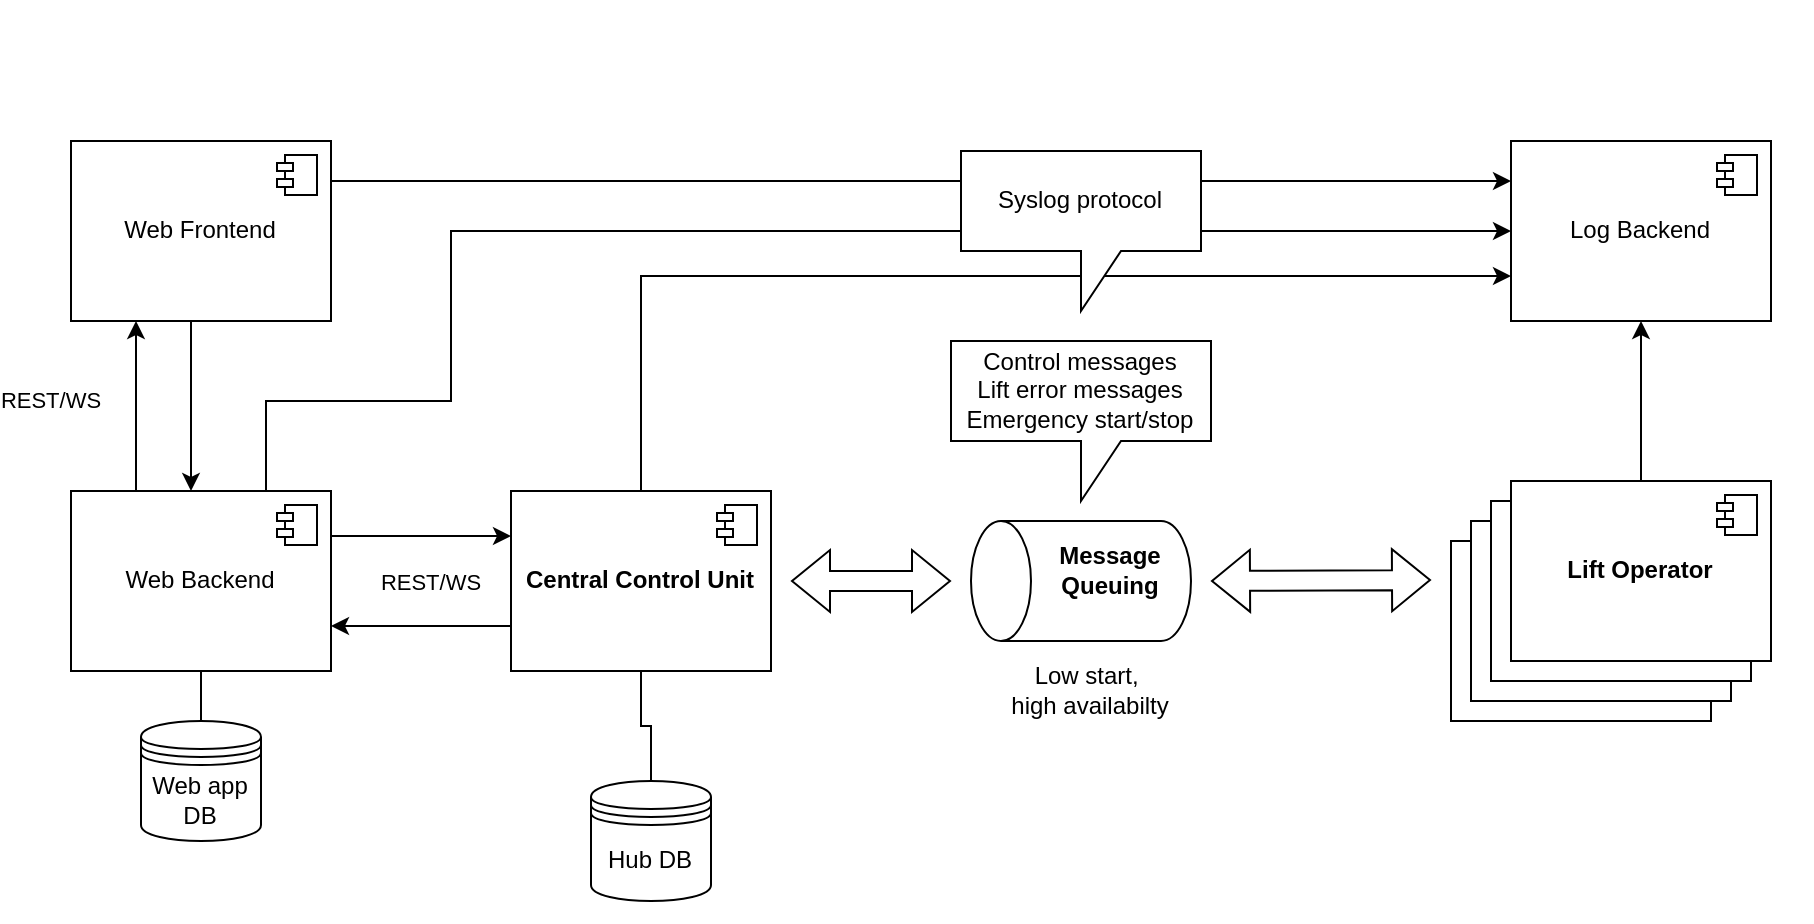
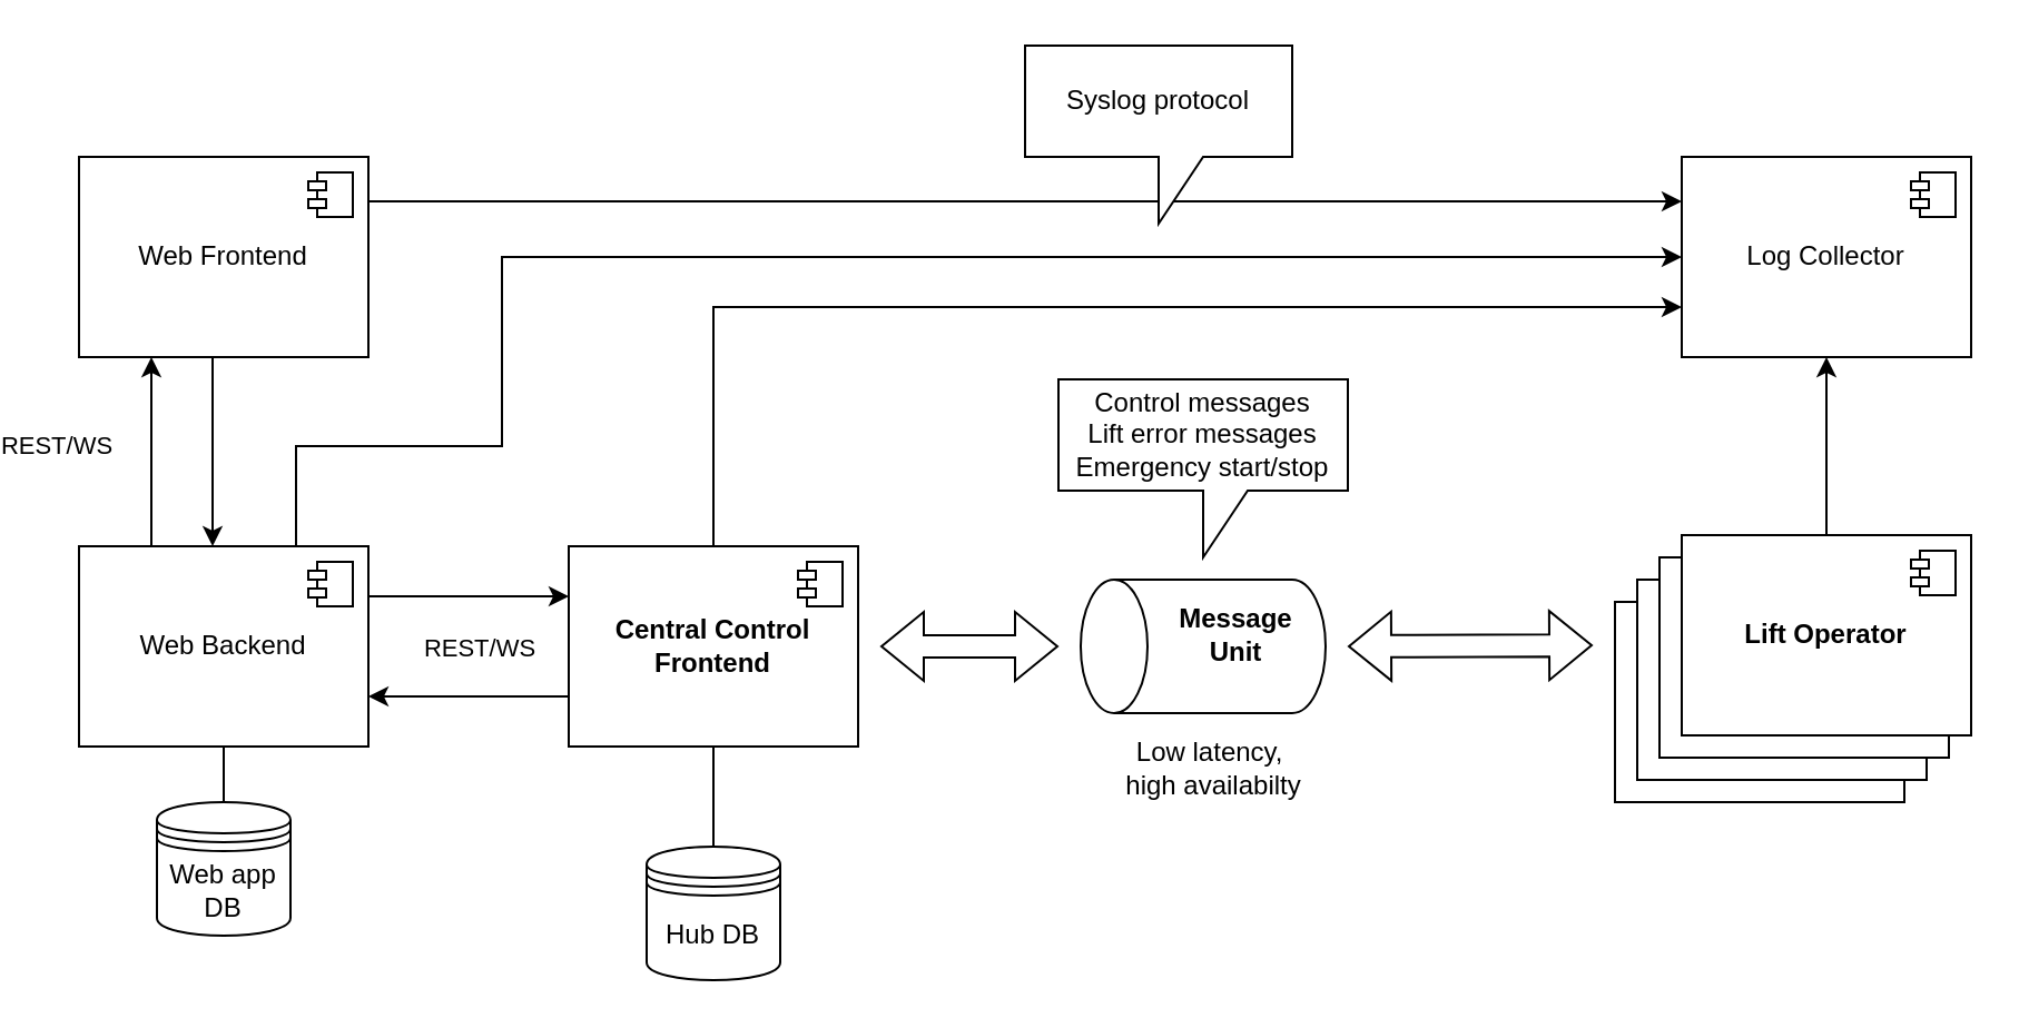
  <mxCell id="0" />
  <mxCell id="1" parent="0" />
  <mxCell id="2" value="&lt;b&gt;Lift Operator&lt;br&gt;&lt;/b&gt;" style="html=1;dropTarget=0;whiteSpace=wrap;" parent="1" vertex="1"><mxGeometry x="710" y="270" width="130" height="90" as="geometry" /></mxCell>
  <mxCell id="3" value="" style="shape=module;jettyWidth=8;jettyHeight=4;" parent="2" vertex="1"><mxGeometry x="1" width="20" height="20" relative="1" as="geometry"><mxPoint x="-27" y="7" as="offset" /></mxGeometry></mxCell>
  <mxCell id="4" value="&lt;b&gt;Lift Operator&lt;br&gt;&lt;/b&gt;" style="html=1;dropTarget=0;whiteSpace=wrap;" parent="1" vertex="1"><mxGeometry x="720" y="260" width="130" height="90" as="geometry" /></mxCell>
  <mxCell id="5" value="" style="shape=module;jettyWidth=8;jettyHeight=4;" parent="4" vertex="1"><mxGeometry x="1" width="20" height="20" relative="1" as="geometry"><mxPoint x="-27" y="7" as="offset" /></mxGeometry></mxCell>
  <mxCell id="6" value="&lt;b&gt;Lift Operator&lt;br&gt;&lt;/b&gt;" style="html=1;dropTarget=0;whiteSpace=wrap;" parent="1" vertex="1"><mxGeometry x="730" y="250" width="130" height="90" as="geometry" /></mxCell>
  <mxCell id="7" value="" style="shape=module;jettyWidth=8;jettyHeight=4;" parent="6" vertex="1"><mxGeometry x="1" width="20" height="20" relative="1" as="geometry"><mxPoint x="-27" y="7" as="offset" /></mxGeometry></mxCell>
  <mxCell id="8" style="edgeStyle=orthogonalEdgeStyle;rounded=0;orthogonalLoop=1;jettySize=auto;html=1;exitX=0.5;exitY=0;exitDx=0;exitDy=0;entryX=0.5;entryY=1;entryDx=0;entryDy=0;" parent="1" source="9" target="34" edge="1"><mxGeometry relative="1" as="geometry" /></mxCell>
  <mxCell id="9" value="&lt;b&gt;Lift Operator&lt;br&gt;&lt;/b&gt;" style="html=1;dropTarget=0;whiteSpace=wrap;" parent="1" vertex="1"><mxGeometry x="740" y="240" width="130" height="90" as="geometry" /></mxCell>
  <mxCell id="10" value="" style="shape=module;jettyWidth=8;jettyHeight=4;" parent="9" vertex="1"><mxGeometry x="1" width="20" height="20" relative="1" as="geometry"><mxPoint x="-27" y="7" as="offset" /></mxGeometry></mxCell>
  <mxCell id="11" style="edgeStyle=orthogonalEdgeStyle;rounded=0;orthogonalLoop=1;jettySize=auto;html=1;exitX=0;exitY=0.75;exitDx=0;exitDy=0;entryX=1;entryY=0.75;entryDx=0;entryDy=0;" parent="1" source="14" target="26" edge="1"><mxGeometry relative="1" as="geometry" /></mxCell>
  <mxCell id="12" style="edgeStyle=orthogonalEdgeStyle;rounded=0;orthogonalLoop=1;jettySize=auto;html=1;exitX=0.5;exitY=1;exitDx=0;exitDy=0;entryX=0.5;entryY=0;entryDx=0;entryDy=0;endArrow=none;endFill=0;" parent="1" source="14" target="33" edge="1"><mxGeometry relative="1" as="geometry" /></mxCell>
  <mxCell id="13" style="edgeStyle=orthogonalEdgeStyle;rounded=0;orthogonalLoop=1;jettySize=auto;html=1;exitX=0.5;exitY=0;exitDx=0;exitDy=0;entryX=0;entryY=0.75;entryDx=0;entryDy=0;" parent="1" source="14" target="34" edge="1"><mxGeometry relative="1" as="geometry" /></mxCell>
- <mxCell id="14" value="&lt;div&gt;&lt;b&gt;Central Control Unit&lt;br&gt;&lt;/b&gt;&lt;/div&gt;" style="html=1;dropTarget=0;whiteSpace=wrap;" parent="1" vertex="1"><mxGeometry x="240" y="245" width="130" height="90" as="geometry" /></mxCell>
+ <mxCell id="14" value="&lt;div&gt;&lt;b&gt;Central Control Frontend&lt;br&gt;&lt;/b&gt;&lt;/div&gt;" style="html=1;dropTarget=0;whiteSpace=wrap;" parent="1" vertex="1"><mxGeometry x="240" y="245" width="130" height="90" as="geometry" /></mxCell>
  <mxCell id="15" value="" style="shape=module;jettyWidth=8;jettyHeight=4;" parent="14" vertex="1"><mxGeometry x="1" width="20" height="20" relative="1" as="geometry"><mxPoint x="-27" y="7" as="offset" /></mxGeometry></mxCell>
  <mxCell id="16" value="" style="shape=cylinder3;whiteSpace=wrap;html=1;boundedLbl=1;backgroundOutline=1;size=15;rotation=-90;" parent="1" vertex="1"><mxGeometry x="495" y="235" width="60" height="110" as="geometry" /></mxCell>
  <mxCell id="17" value="" style="shape=flexArrow;endArrow=classic;startArrow=classic;html=1;rounded=0;" parent="1" edge="1"><mxGeometry width="100" height="100" relative="1" as="geometry"><mxPoint x="590" y="290" as="sourcePoint" /><mxPoint x="700" y="289.5" as="targetPoint" /></mxGeometry></mxCell>
  <mxCell id="18" value="" style="shape=flexArrow;endArrow=classic;startArrow=classic;html=1;rounded=0;" parent="1" edge="1"><mxGeometry width="100" height="100" relative="1" as="geometry"><mxPoint x="380" y="290" as="sourcePoint" /><mxPoint x="460" y="290" as="targetPoint" /></mxGeometry></mxCell>
- <mxCell id="19" value="&lt;b&gt;Message Queuing&lt;br&gt;&lt;/b&gt;" style="text;html=1;strokeColor=none;fillColor=none;align=center;verticalAlign=middle;whiteSpace=wrap;rounded=0;" parent="1" vertex="1"><mxGeometry x="505" y="270" width="70" height="30" as="geometry" /></mxCell>
- <mxCell id="20" value="&lt;div&gt;Low start,&amp;nbsp;&lt;/div&gt;&lt;div&gt;high availabilty&lt;/div&gt;" style="text;html=1;strokeColor=none;fillColor=none;align=center;verticalAlign=middle;whiteSpace=wrap;rounded=0;" parent="1" vertex="1"><mxGeometry x="480" y="330" width="100" height="30" as="geometry" /></mxCell>
+ <mxCell id="19" value="&lt;b&gt;Message Unit&lt;br&gt;&lt;/b&gt;" style="text;html=1;strokeColor=none;fillColor=none;align=center;verticalAlign=middle;whiteSpace=wrap;rounded=0;" parent="1" vertex="1"><mxGeometry x="505" y="270" width="70" height="30" as="geometry" /></mxCell>
+ <mxCell id="20" value="&lt;div&gt;Low latency,&amp;nbsp;&lt;/div&gt;&lt;div&gt;high availabilty&lt;/div&gt;" style="text;html=1;strokeColor=none;fillColor=none;align=center;verticalAlign=middle;whiteSpace=wrap;rounded=0;" parent="1" vertex="1"><mxGeometry x="480" y="330" width="100" height="30" as="geometry" /></mxCell>
  <mxCell id="21" value="&lt;div&gt;Control messages&lt;/div&gt;&lt;div&gt;Lift error messages&lt;/div&gt;&lt;div&gt;Emergency start/stop&lt;br&gt;&lt;/div&gt;" style="shape=callout;whiteSpace=wrap;html=1;perimeter=calloutPerimeter;" parent="1" vertex="1"><mxGeometry x="460" y="170" width="130" height="80" as="geometry" /></mxCell>
  <mxCell id="22" value="REST/WS" style="edgeStyle=orthogonalEdgeStyle;rounded=0;orthogonalLoop=1;jettySize=auto;html=1;exitX=1;exitY=0.25;exitDx=0;exitDy=0;entryX=0;entryY=0.25;entryDx=0;entryDy=0;" parent="1" source="26" target="14" edge="1"><mxGeometry x="0.111" y="-22" relative="1" as="geometry"><mxPoint y="1" as="offset" /></mxGeometry></mxCell>
  <mxCell id="23" style="edgeStyle=orthogonalEdgeStyle;rounded=0;orthogonalLoop=1;jettySize=auto;html=1;exitX=0.25;exitY=0;exitDx=0;exitDy=0;entryX=0.25;entryY=1;entryDx=0;entryDy=0;" parent="1" source="26" target="30" edge="1"><mxGeometry relative="1" as="geometry" /></mxCell>
  <mxCell id="24" style="edgeStyle=orthogonalEdgeStyle;rounded=0;orthogonalLoop=1;jettySize=auto;html=1;exitX=0.5;exitY=1;exitDx=0;exitDy=0;entryX=0.5;entryY=0;entryDx=0;entryDy=0;endArrow=none;endFill=0;" parent="1" source="26" target="32" edge="1"><mxGeometry relative="1" as="geometry" /></mxCell>
  <mxCell id="25" style="edgeStyle=orthogonalEdgeStyle;rounded=0;orthogonalLoop=1;jettySize=auto;html=1;exitX=0.75;exitY=0;exitDx=0;exitDy=0;entryX=0;entryY=0.5;entryDx=0;entryDy=0;" parent="1" source="26" target="34" edge="1"><mxGeometry relative="1" as="geometry"><Array as="points"><mxPoint x="118" y="200" /><mxPoint x="210" y="200" /><mxPoint x="210" y="115" /></Array></mxGeometry></mxCell>
  <mxCell id="26" value="Web Backend" style="html=1;dropTarget=0;whiteSpace=wrap;" parent="1" vertex="1"><mxGeometry x="20" y="245" width="130" height="90" as="geometry" /></mxCell>
  <mxCell id="27" value="" style="shape=module;jettyWidth=8;jettyHeight=4;" parent="26" vertex="1"><mxGeometry x="1" width="20" height="20" relative="1" as="geometry"><mxPoint x="-27" y="7" as="offset" /></mxGeometry></mxCell>
  <mxCell id="28" value="REST/WS" style="edgeStyle=orthogonalEdgeStyle;rounded=0;orthogonalLoop=1;jettySize=auto;html=1;exitX=0.5;exitY=1;exitDx=0;exitDy=0;" parent="1" source="30" edge="1"><mxGeometry y="-70" relative="1" as="geometry"><mxPoint y="245" as="targetPoint" x="80" /><Array as="points"><mxPoint y="160" x="80" /><mxPoint y="245" x="80" /></Array><mxPoint as="offset" /></mxGeometry></mxCell>
  <mxCell id="29" style="edgeStyle=orthogonalEdgeStyle;rounded=0;orthogonalLoop=1;jettySize=auto;html=1;exitX=1;exitY=0.5;exitDx=0;exitDy=0;entryX=0;entryY=0.5;entryDx=0;entryDy=0;" parent="1" edge="1"><mxGeometry relative="1" as="geometry"><mxPoint x="150" y="90" as="sourcePoint" /><mxPoint x="740" y="90" as="targetPoint" /></mxGeometry></mxCell>
  <mxCell id="30" value="Web Frontend" style="html=1;dropTarget=0;whiteSpace=wrap;" parent="1" vertex="1"><mxGeometry x="20" y="70" width="130" height="90" as="geometry" /></mxCell>
  <mxCell id="31" value="" style="shape=module;jettyWidth=8;jettyHeight=4;" parent="30" vertex="1"><mxGeometry x="1" width="20" height="20" relative="1" as="geometry"><mxPoint x="-27" y="7" as="offset" /></mxGeometry></mxCell>
  <mxCell id="32" value="Web app DB" style="shape=datastore;whiteSpace=wrap;html=1;" parent="1" vertex="1"><mxGeometry x="55" y="360" width="60" height="60" as="geometry" /></mxCell>
- <mxCell id="33" value="Hub DB" style="shape=datastore;whiteSpace=wrap;html=1;" parent="1" vertex="1"><mxGeometry x="280" y="390" width="60" height="60" as="geometry" /></mxCell>
- <mxCell id="34" value="Log Backend" style="html=1;dropTarget=0;whiteSpace=wrap;" parent="1" vertex="1"><mxGeometry x="740" y="70" width="130" height="90" as="geometry" /></mxCell>
+ <mxCell id="33" value="Hub DB" style="shape=datastore;whiteSpace=wrap;html=1;" parent="1" vertex="1"><mxGeometry x="275" y="380" width="60" height="60" as="geometry" /></mxCell>
+ <mxCell id="34" value="Log Collector" style="html=1;dropTarget=0;whiteSpace=wrap;" parent="1" vertex="1"><mxGeometry x="740" y="70" width="130" height="90" as="geometry" /></mxCell>
  <mxCell id="35" value="" style="shape=module;jettyWidth=8;jettyHeight=4;" parent="34" vertex="1"><mxGeometry x="1" width="20" height="20" relative="1" as="geometry"><mxPoint x="-27" y="7" as="offset" /></mxGeometry></mxCell>
- <mxCell id="36" value="Syslog protocol" style="shape=callout;whiteSpace=wrap;html=1;perimeter=calloutPerimeter;" parent="1" vertex="1"><mxGeometry x="465" y="75" width="120" height="80" as="geometry" /></mxCell>
+ <mxCell id="36" value="Syslog protocol" style="shape=callout;whiteSpace=wrap;html=1;perimeter=calloutPerimeter;" parent="1" vertex="1"><mxGeometry x="445" y="20" width="120" height="80" as="geometry" /></mxCell>
